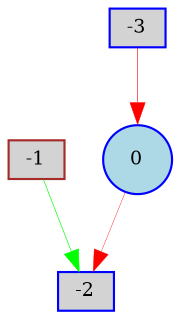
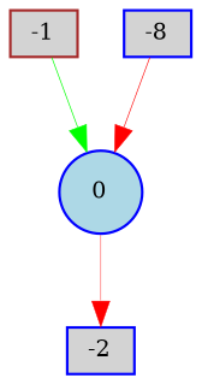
  digraph {
    node [color=blue fillcolor=lightgray fontsize=9 shape=box style=filled]
    edge [color=red style=solid]
    -1 [color=brown height=0.2 width=0.2]
    0 [fillcolor=lightblue height=0.2 shape=circle width=0.2]
    -2 [height=0.2 width=0.2]
-   -3 [height=0.2 width=0.2]
-   -1 -> -2 [color=green penwidth=0.3043431810828344]
+   -3 [height=0.2 width=0.2 label=-8]
+   -1 -> 0 [color=green penwidth=0.3043431810828344]
    0 -> -2 [penwidth=0.17968775217229266]
    -3 -> 0 [penwidth=0.28268610241875325]
  }
